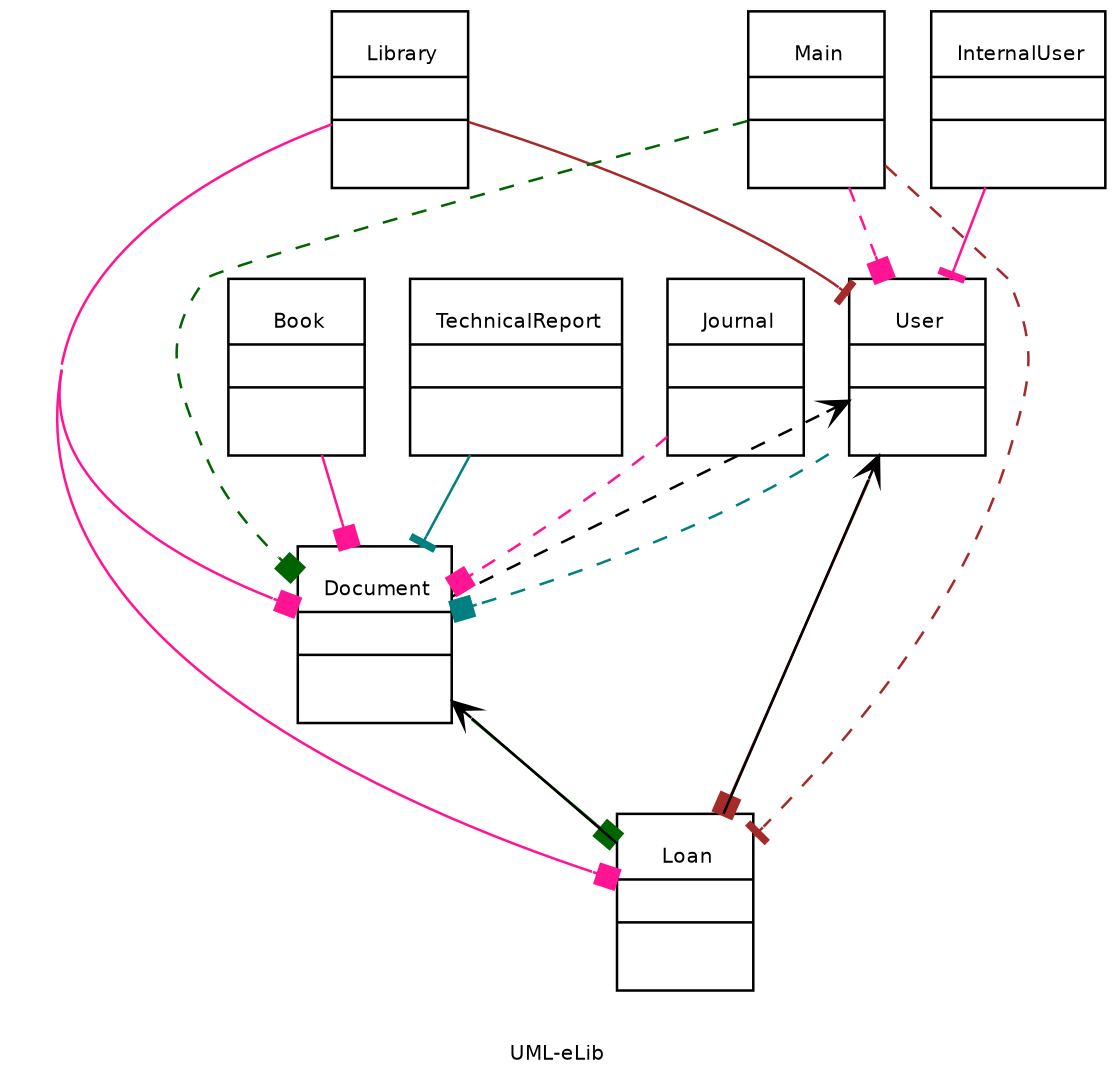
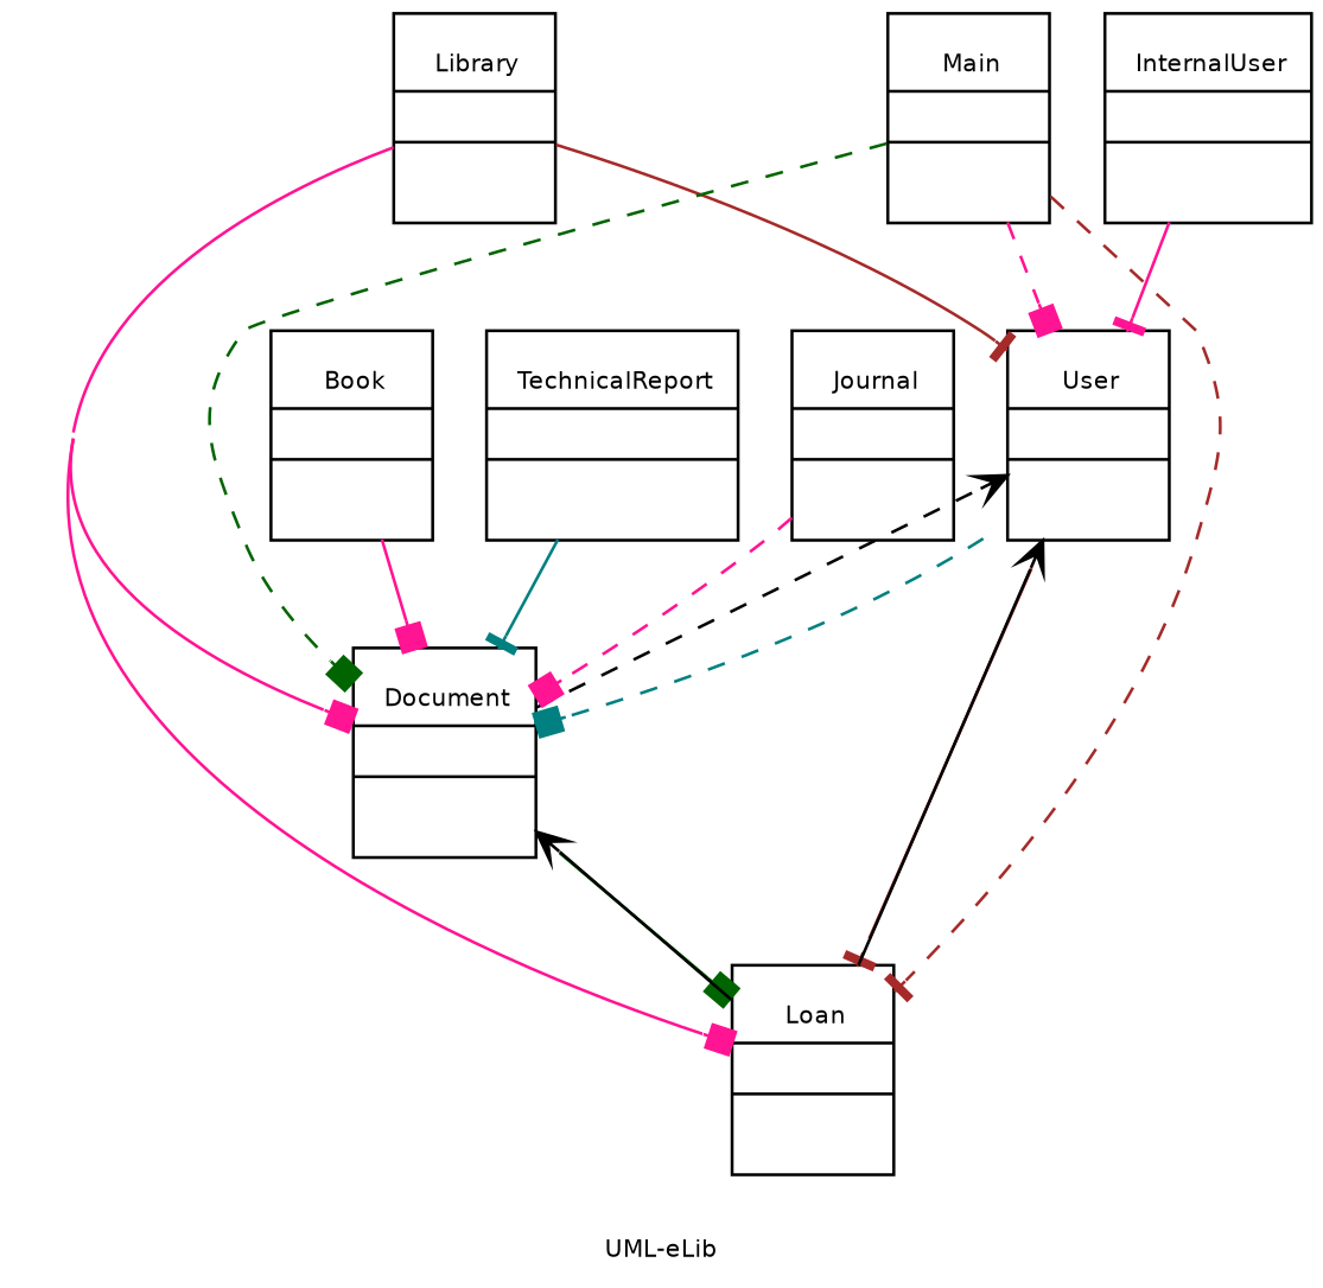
  digraph {
    concentrate=true
    fontname="Bitstream Vera Sans"
    fontsize=8
    label="UML-eLib"
    node [fontname="Bitstream Vera Sans" fontsize=8 shape=record]
    edge [arrowhead=box color=deeppink fontname="Bitstream Vera Sans" fontsize=8 style=solid]
    n1 [label="{\n 		InternalUser|\n 		|\n 		\n	}"]
    n2 [label="{\n 		User|\n 		|\n 		\n	}"]
    n3 [label="{\n 		Document|\n 		|\n 		\n	}"]
    n4 [label="{\n 		Loan|\n 		|\n 		\n	}"]
    n5 [label="{\n 		Book|\n 		|\n 		\n	}"]
    n6 [label="{\n 		TechnicalReport|\n 		|\n 		\n	}"]
    n7 [label="{\n 		Library|\n 		|\n 		\n	}"]
    n8 [label="{\n 		Journal|\n 		|\n 		\n	}"]
    n9 [label="{\n 		Main|\n 		|\n 		\n	}"]
    n1 -> n2 [arrowhead=tee]
    n2 -> n3 [color=teal style=dashed]
-   n2 -> n4 [color=brown]
+   n2 -> n4 [arrowhead=tee color=brown]
    n3 -> n2 [arrowhead=open style=dashed color=""]
    n3 -> n4 [color=darkgreen]
    n4 -> n2 [arrowhead=open color=""]
    n4 -> n3 [arrowhead=open color=""]
    n5 -> n3
    n6 -> n3 [arrowhead=tee color=teal]
    n7 -> n2 [arrowhead=tee color=brown]
    n7 -> n3
    n7 -> n4
    n8 -> n3 [style=dashed]
    n9 -> n2 [style=dashed]
    n9 -> n3 [color=darkgreen style=dashed]
    n9 -> n4 [arrowhead=tee color=brown style=dashed]
  }
